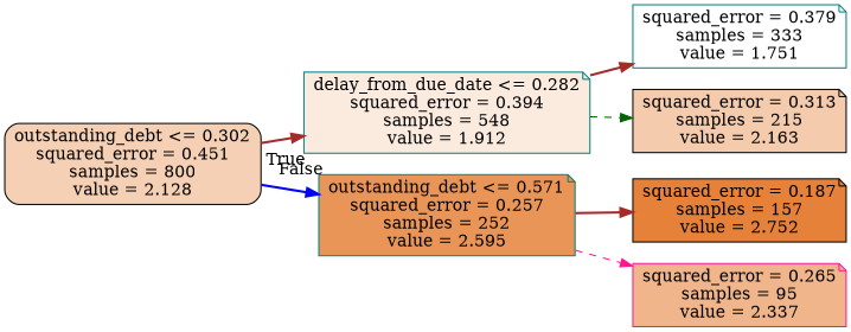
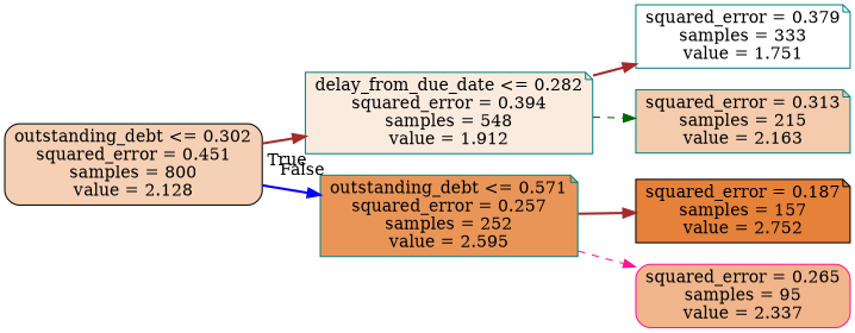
  digraph {
    fontname="DejaVu Serif"
    rankdir=LR
    node [color=black fontname="DejaVu Serif" shape=note style="filled, rounded"]
    edge [color=brown fontname="DejaVu Serif" style=bold]
    n1 [fillcolor="#f5d0b4" label="outstanding_debt <= 0.302\nsquared_error = 0.451\nsamples = 800\nvalue = 2.128" shape=box]
    n2 [color=teal fillcolor="#fbebdf" label="delay_from_due_date <= 0.282\nsquared_error = 0.394\nsamples = 548\nvalue = 1.912"]
    n3 [color=teal fillcolor="#e99558" label="outstanding_debt <= 0.571\nsquared_error = 0.257\nsamples = 252\nvalue = 2.595"]
    n4 [color=teal fillcolor="#ffffff" label="squared_error = 0.379\nsamples = 333\nvalue = 1.751"]
-   n5 [fillcolor="#f4cbad" label="squared_error = 0.313\nsamples = 215\nvalue = 2.163"]
+   n5 [color=teal fillcolor="#f4cbad" label="squared_error = 0.313\nsamples = 215\nvalue = 2.163"]
    n6 [fillcolor="#e58139" label="squared_error = 0.187\nsamples = 157\nvalue = 2.752"]
-   n7 [color=deeppink fillcolor="#f0b58b" label="squared_error = 0.265\nsamples = 95\nvalue = 2.337"]
+   n7 [color=deeppink fillcolor="#f0b58b" label="squared_error = 0.265\nsamples = 95\nvalue = 2.337" shape=box]
    n1 -> n2 [headlabel=True labelangle=45 labeldistance=2.5]
    n1 -> n3 [color=blue headlabel=False labelangle=-45 labeldistance=2.5]
    n2 -> n4
    n2 -> n5 [color=darkgreen style=dashed]
    n3 -> n6
    n3 -> n7 [color=deeppink style=dashed]
  }
